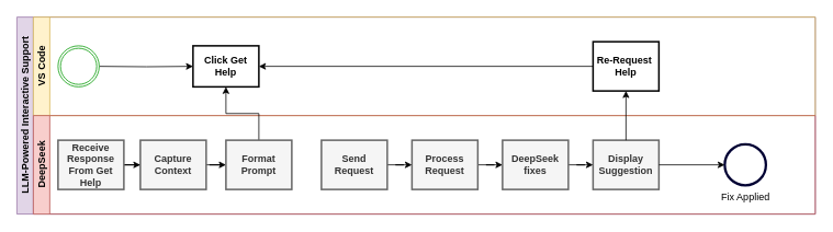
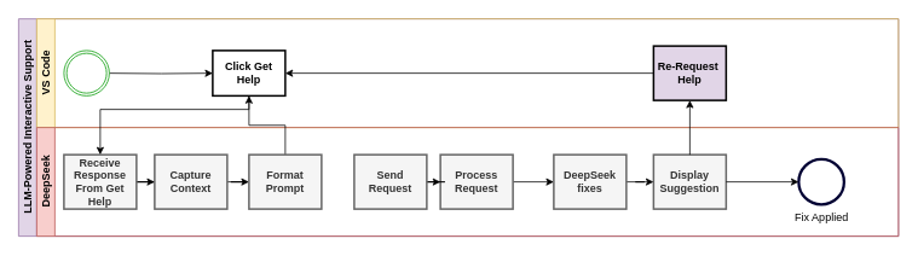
  <mxCell id="0" />
  <mxCell id="1" parent="0" />
  <mxCell id="2" value="LLM-Powered Interactive Support" style="swimlane;html=1;childLayout=stackLayout;resizeParent=1;resizeParentMax=0;horizontal=0;startSize=20;horizontalStack=0;fillColor=#e1d5e7;strokeColor=#9673a6;" parent="1" vertex="1"><mxGeometry x="20" y="20" width="970" height="240" as="geometry" /></mxCell>
  <mxCell id="3" value="VS Code" style="swimlane;html=1;startSize=20;horizontal=0;fillColor=#fff2cc;strokeColor=#d6b656;" parent="2" vertex="1"><mxGeometry x="20" width="950" height="120" as="geometry" /></mxCell>
  <mxCell id="4" value="&lt;b&gt;Click Get&lt;/b&gt;&lt;div&gt;&lt;b&gt;Help&lt;/b&gt;&lt;/div&gt;" style="rounded=0;whiteSpace=wrap;html=1;fontFamily=Helvetica;fontSize=12;fontColor=#000000;align=center;strokeWidth=2;" parent="3" vertex="1"><mxGeometry x="194" y="35" width="80" height="50" as="geometry" /></mxCell>
  <mxCell id="5" style="edgeStyle=orthogonalEdgeStyle;rounded=0;orthogonalLoop=1;jettySize=auto;html=1;exitX=1;exitY=0.5;exitDx=0;exitDy=0;entryX=0;entryY=0.5;entryDx=0;entryDy=0;" parent="3" target="4" edge="1"><mxGeometry relative="1" as="geometry"><mxPoint x="80" y="60" as="sourcePoint" /></mxGeometry></mxCell>
  <mxCell id="6" value="" style="points=[[0.145,0.145,0],[0.5,0,0],[0.855,0.145,0],[1,0.5,0],[0.855,0.855,0],[0.5,1,0],[0.145,0.855,0],[0,0.5,0]];shape=mxgraph.bpmn.event;html=1;verticalLabelPosition=bottom;labelBackgroundColor=#ffffff;verticalAlign=top;align=center;perimeter=ellipsePerimeter;outlineConnect=0;aspect=fixed;outline=throwing;symbol=general;strokeColor=#009900;" parent="3" vertex="1"><mxGeometry x="30" y="35" width="50" height="50" as="geometry" /></mxCell>
  <mxCell id="7" style="edgeStyle=orthogonalEdgeStyle;rounded=0;orthogonalLoop=1;jettySize=auto;html=1;entryX=1;entryY=0.5;entryDx=0;entryDy=0;" parent="3" source="8" target="4" edge="1"><mxGeometry relative="1" as="geometry" /></mxCell>
- <mxCell id="8" value="&lt;b&gt;Re-Request&amp;nbsp;&lt;/b&gt;&lt;div&gt;&lt;b&gt;Help&lt;/b&gt;&lt;/div&gt;" style="rounded=0;whiteSpace=wrap;html=1;fontFamily=Helvetica;fontSize=12;fontColor=#000000;align=center;strokeWidth=2;" parent="3" vertex="1"><mxGeometry x="680" y="30" width="80" height="60" as="geometry" /></mxCell>
+ <mxCell id="8" value="&lt;b&gt;Re-Request&amp;nbsp;&lt;/b&gt;&lt;div&gt;&lt;b&gt;Help&lt;/b&gt;&lt;/div&gt;" style="rounded=0;whiteSpace=wrap;html=1;fontFamily=Helvetica;fontSize=12;fontColor=#000000;align=center;strokeWidth=2;fillColor=#e1d5e7;" parent="3" vertex="1"><mxGeometry x="680" y="30" width="80" height="60" as="geometry" /></mxCell>
  <mxCell id="9" value="DeepSeek" style="swimlane;html=1;startSize=20;horizontal=0;fillColor=#f8cecc;strokeColor=#b85450;" parent="2" vertex="1"><mxGeometry x="20" y="120" width="950" height="120" as="geometry" /></mxCell>
  <mxCell id="10" style="edgeStyle=orthogonalEdgeStyle;rounded=0;orthogonalLoop=1;jettySize=auto;html=1;" parent="9" source="11" target="22" edge="1"><mxGeometry relative="1" as="geometry" /></mxCell>
  <mxCell id="11" value="&lt;b&gt;Receive Response From Get Help&lt;/b&gt;" style="rounded=0;whiteSpace=wrap;html=1;fontFamily=Helvetica;fontSize=12;fontColor=#333333;align=center;fillColor=#f5f5f5;strokeColor=#666666;strokeWidth=2;" parent="9" vertex="1"><mxGeometry x="30" y="30" width="80" height="60" as="geometry" /></mxCell>
  <mxCell id="12" value="&lt;b&gt;Display Suggestion&lt;/b&gt;" style="rounded=0;whiteSpace=wrap;html=1;fontFamily=Helvetica;fontSize=12;fontColor=#333333;align=center;fillColor=#f5f5f5;strokeColor=#666666;strokeWidth=2;" parent="9" vertex="1"><mxGeometry x="680" y="30" width="80" height="60" as="geometry" /></mxCell>
  <mxCell id="13" value="" style="edgeStyle=orthogonalEdgeStyle;rounded=0;orthogonalLoop=1;jettySize=auto;html=1;" parent="9" source="14" target="12" edge="1"><mxGeometry relative="1" as="geometry" /></mxCell>
  <mxCell id="14" value="&lt;div&gt;&lt;b&gt;DeepSeek fixes&lt;/b&gt;&lt;/div&gt;" style="rounded=0;whiteSpace=wrap;html=1;fontFamily=Helvetica;fontSize=12;fontColor=#333333;align=center;fillColor=#f5f5f5;strokeColor=#666666;strokeWidth=2;" parent="9" vertex="1"><mxGeometry x="570" y="30" width="80" height="60" as="geometry" /></mxCell>
  <mxCell id="15" value="" style="edgeStyle=orthogonalEdgeStyle;rounded=0;orthogonalLoop=1;jettySize=auto;html=1;" parent="9" source="16" target="14" edge="1"><mxGeometry relative="1" as="geometry" /></mxCell>
- <mxCell id="16" value="&lt;div&gt;&lt;b&gt;Process Request&lt;/b&gt;&lt;/div&gt;" style="rounded=0;whiteSpace=wrap;html=1;fontFamily=Helvetica;fontSize=12;fontColor=#333333;align=center;fillColor=#f5f5f5;strokeColor=#666666;strokeWidth=2;" parent="9" vertex="1"><mxGeometry x="460" y="30" width="80" height="60" as="geometry" /></mxCell>
+ <mxCell id="16" value="&lt;div&gt;&lt;b&gt;Process Request&lt;/b&gt;&lt;/div&gt;" style="rounded=0;whiteSpace=wrap;html=1;fontFamily=Helvetica;fontSize=12;fontColor=#333333;align=center;fillColor=#f5f5f5;strokeColor=#666666;strokeWidth=2;" parent="9" vertex="1"><mxGeometry x="445" y="30" width="80" height="60" as="geometry" /></mxCell>
  <mxCell id="17" style="edgeStyle=orthogonalEdgeStyle;rounded=0;orthogonalLoop=1;jettySize=auto;html=1;" parent="9" source="18" target="16" edge="1"><mxGeometry relative="1" as="geometry" /></mxCell>
  <mxCell id="18" value="&lt;div&gt;&lt;b&gt;Send Request&lt;/b&gt;&lt;/div&gt;" style="rounded=0;whiteSpace=wrap;html=1;fontFamily=Helvetica;fontSize=12;fontColor=#333333;align=center;fillColor=#f5f5f5;strokeColor=#666666;strokeWidth=2;" parent="9" vertex="1"><mxGeometry x="350" y="30" width="80" height="60" as="geometry" /></mxCell>
  <mxCell id="19" style="edgeStyle=orthogonalEdgeStyle;rounded=0;orthogonalLoop=1;jettySize=auto;html=1;" parent="9" source="20" target="4" edge="1"><mxGeometry relative="1" as="geometry" /></mxCell>
  <mxCell id="20" value="&lt;div&gt;&lt;b&gt;Format Prompt&lt;/b&gt;&lt;/div&gt;" style="rounded=0;whiteSpace=wrap;html=1;fontFamily=Helvetica;fontSize=12;fontColor=#333333;align=center;fillColor=#f5f5f5;strokeColor=#666666;strokeWidth=2;" parent="9" vertex="1"><mxGeometry x="234" y="30" width="80" height="60" as="geometry" /></mxCell>
  <mxCell id="21" style="edgeStyle=orthogonalEdgeStyle;rounded=0;orthogonalLoop=1;jettySize=auto;html=1;" parent="9" source="22" target="20" edge="1"><mxGeometry relative="1" as="geometry" /></mxCell>
  <mxCell id="22" value="&lt;div&gt;&lt;b&gt;Capture Context&lt;/b&gt;&lt;/div&gt;" style="rounded=0;whiteSpace=wrap;html=1;fontFamily=Helvetica;fontSize=12;fontColor=#333333;align=center;fillColor=#f5f5f5;strokeColor=#666666;strokeWidth=2;" parent="9" vertex="1"><mxGeometry x="130" y="30" width="80" height="60" as="geometry" /></mxCell>
  <mxCell id="23" value="Fix Applied" style="points=[[0.145,0.145,0],[0.5,0,0],[0.855,0.145,0],[1,0.5,0],[0.855,0.855,0],[0.5,1,0],[0.145,0.855,0],[0,0.5,0]];shape=mxgraph.bpmn.event;html=1;verticalLabelPosition=bottom;labelBackgroundColor=#ffffff;verticalAlign=top;align=center;perimeter=ellipsePerimeter;outlineConnect=0;aspect=fixed;outline=end;symbol=terminate2;strokeColor=light-dark(#000033,#EDEDED);" parent="9" vertex="1"><mxGeometry x="840" y="35" width="50" height="50" as="geometry" /></mxCell>
  <mxCell id="24" style="edgeStyle=orthogonalEdgeStyle;rounded=0;orthogonalLoop=1;jettySize=auto;html=1;entryX=0;entryY=0.5;entryDx=0;entryDy=0;entryPerimeter=0;" parent="9" source="12" target="23" edge="1"><mxGeometry relative="1" as="geometry" /></mxCell>
+ <mxCell id="25" style="edgeStyle=orthogonalEdgeStyle;rounded=0;orthogonalLoop=1;jettySize=auto;html=1;exitX=0.5;exitY=1;exitDx=0;exitDy=0;entryX=0.5;entryY=0;entryDx=0;entryDy=0;" parent="2" source="4" target="11" edge="1"><mxGeometry relative="1" as="geometry"><Array as="points"><mxPoint x="254" y="100" /><mxPoint x="90" y="100" /></Array></mxGeometry></mxCell>
  <mxCell id="26" style="edgeStyle=orthogonalEdgeStyle;rounded=0;orthogonalLoop=1;jettySize=auto;html=1;entryX=0.5;entryY=1;entryDx=0;entryDy=0;" parent="2" source="12" target="8" edge="1"><mxGeometry relative="1" as="geometry" /></mxCell>
